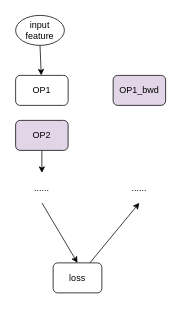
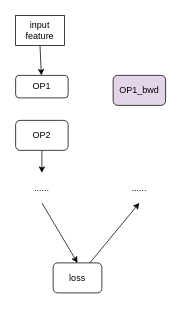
  <mxCell id="0" />
  <mxCell id="1" parent="0" />
- <mxCell id="2" value="OP1" style="rounded=1;whiteSpace=wrap;html=1;" vertex="1" parent="1"><mxGeometry x="20" y="100" width="70" height="40" as="geometry" /></mxCell>
+ <mxCell id="2" value="OP1" style="rounded=1;whiteSpace=wrap;html=1;" vertex="1" parent="1"><mxGeometry x="20" y="100" width="70" height="30" as="geometry" /></mxCell>
  <mxCell id="3" style="edgeStyle=orthogonalEdgeStyle;rounded=0;orthogonalLoop=1;jettySize=auto;html=1;exitX=0.5;exitY=1;exitDx=0;exitDy=0;entryX=0.5;entryY=0;entryDx=0;entryDy=0;" edge="1" parent="1" source="4" target="8"><mxGeometry relative="1" as="geometry" /></mxCell>
- <mxCell id="4" value="OP2" style="rounded=1;whiteSpace=wrap;html=1;fillColor=#e1d5e7;" vertex="1" parent="1"><mxGeometry x="20" y="160" width="70" height="40" as="geometry" /></mxCell>
+ <mxCell id="4" value="OP2" style="rounded=1;whiteSpace=wrap;html=1;" vertex="1" parent="1"><mxGeometry x="20" y="160" width="70" height="40" as="geometry" /></mxCell>
  <mxCell id="5" style="rounded=0;orthogonalLoop=1;jettySize=auto;html=1;exitX=0.5;exitY=1;exitDx=0;exitDy=0;" edge="1" parent="1" source="6" target="2"><mxGeometry relative="1" as="geometry" /></mxCell>
- <mxCell id="6" value="input feature" style="ellipse;whiteSpace=wrap;html=1;" vertex="1" parent="1"><mxGeometry x="20" y="20" width="65" height="40" as="geometry" /></mxCell>
+ <mxCell id="6" value="input feature" style="whiteSpace=wrap;html=1;rounded=0;" vertex="1" parent="1"><mxGeometry x="20" y="20" width="65" height="40" as="geometry" /></mxCell>
  <mxCell id="7" style="rounded=0;orthogonalLoop=1;jettySize=auto;html=1;exitX=0.5;exitY=1;exitDx=0;exitDy=0;entryX=0.5;entryY=0;entryDx=0;entryDy=0;" edge="1" parent="1" source="8" target="10"><mxGeometry relative="1" as="geometry" /></mxCell>
  <mxCell id="8" value="......" style="rounded=1;whiteSpace=wrap;html=1;strokeColor=none;" vertex="1" parent="1"><mxGeometry x="20" y="230" width="70" height="40" as="geometry" /></mxCell>
  <mxCell id="9" style="rounded=0;orthogonalLoop=1;jettySize=auto;html=1;entryX=0.5;entryY=1;entryDx=0;entryDy=0;" edge="1" parent="1" source="10" target="12"><mxGeometry relative="1" as="geometry" /></mxCell>
  <mxCell id="10" value="loss" style="rounded=1;whiteSpace=wrap;html=1;" vertex="1" parent="1"><mxGeometry x="70" y="350" width="65" height="40" as="geometry" /></mxCell>
  <mxCell id="11" value="OP1_bwd" style="rounded=1;whiteSpace=wrap;html=1;fillColor=#e1d5e7;" vertex="1" parent="1"><mxGeometry x="150" y="100" width="70" height="40" as="geometry" /></mxCell>
  <mxCell id="12" value="......" style="rounded=1;whiteSpace=wrap;html=1;strokeColor=none;" vertex="1" parent="1"><mxGeometry x="150" y="230" width="70" height="40" as="geometry" /></mxCell>
